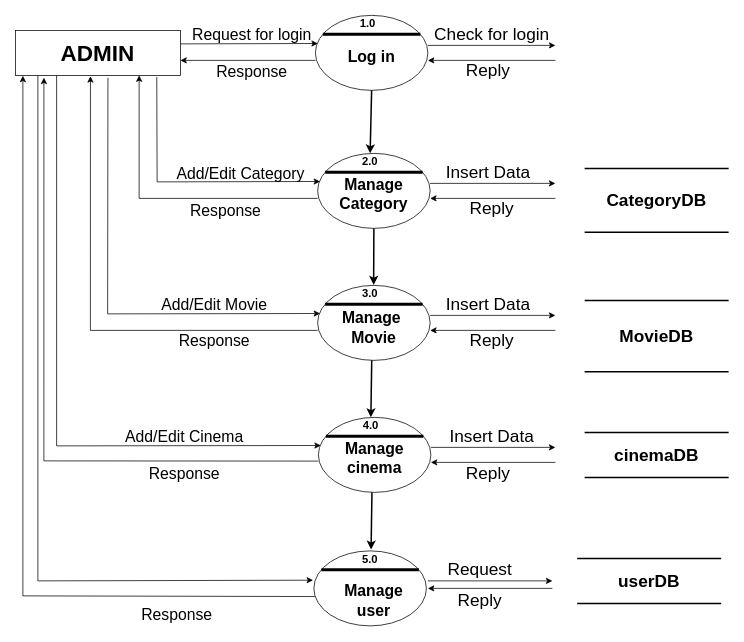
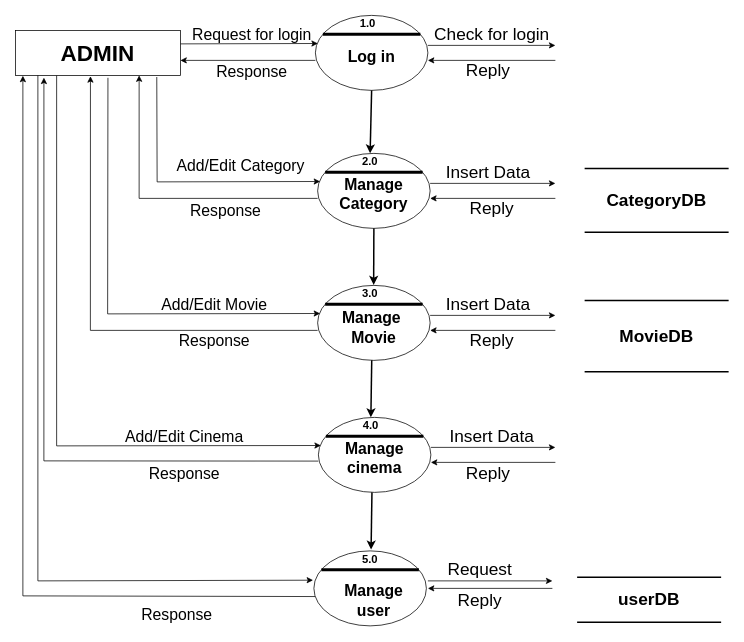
  <mxCell id="0" />
  <mxCell id="1" parent="0" />
  <mxCell id="2" value="" style="ellipse;whiteSpace=wrap;html=1;" parent="1" vertex="1"><mxGeometry x="420" y="20" width="150" height="100" as="geometry" /></mxCell>
  <mxCell id="3" value="Log in" style="text;html=1;strokeColor=none;fillColor=none;align=center;verticalAlign=middle;whiteSpace=wrap;rounded=0;fontSize=21;fontStyle=1" parent="1" vertex="1"><mxGeometry x="430" y="40" width="130" height="67.5" as="geometry" /></mxCell>
  <mxCell id="4" value="" style="line;strokeWidth=4;html=1;perimeter=backbonePerimeter;points=[];outlineConnect=0;fontSize=21;" parent="1" vertex="1"><mxGeometry x="430" y="40" width="130" height="10" as="geometry" /></mxCell>
  <mxCell id="5" value="1.0" style="text;html=1;strokeColor=none;fillColor=none;align=center;verticalAlign=middle;whiteSpace=wrap;rounded=0;fontSize=15;fontStyle=1" parent="1" vertex="1"><mxGeometry x="465" y="20" width="50" height="20" as="geometry" /></mxCell>
  <mxCell id="6" value="" style="endArrow=classic;html=1;rounded=0;fontSize=15;entryX=0.022;entryY=0.375;entryDx=0;entryDy=0;entryPerimeter=0;" parent="1" target="2" edge="1"><mxGeometry width="50" height="50" relative="1" as="geometry"><mxPoint x="240" y="58" as="sourcePoint" /><mxPoint x="410" y="50" as="targetPoint" /></mxGeometry></mxCell>
  <mxCell id="7" value="" style="endArrow=classic;html=1;rounded=0;fontSize=15;" parent="1" edge="1"><mxGeometry width="50" height="50" relative="1" as="geometry"><mxPoint x="740" y="80" as="sourcePoint" /><mxPoint x="570" y="80" as="targetPoint" /></mxGeometry></mxCell>
  <mxCell id="8" value="" style="endArrow=classic;html=1;rounded=0;fontSize=15;" parent="1" edge="1"><mxGeometry width="50" height="50" relative="1" as="geometry"><mxPoint x="570" y="60" as="sourcePoint" /><mxPoint x="740" y="60" as="targetPoint" /></mxGeometry></mxCell>
  <mxCell id="9" value="" style="endArrow=classic;html=1;rounded=0;fontSize=15;" parent="1" edge="1"><mxGeometry width="50" height="50" relative="1" as="geometry"><mxPoint x="420" y="80" as="sourcePoint" /><mxPoint x="240" y="80" as="targetPoint" /></mxGeometry></mxCell>
  <mxCell id="10" value="" style="ellipse;whiteSpace=wrap;html=1;" parent="1" vertex="1"><mxGeometry x="423" y="204" width="150" height="100" as="geometry" /></mxCell>
  <mxCell id="11" value="Manage Category" style="text;html=1;strokeColor=none;fillColor=none;align=center;verticalAlign=middle;whiteSpace=wrap;rounded=0;fontSize=21;fontStyle=1" parent="1" vertex="1"><mxGeometry x="433" y="224" width="130" height="67.5" as="geometry" /></mxCell>
  <mxCell id="12" value="" style="line;strokeWidth=4;html=1;perimeter=backbonePerimeter;points=[];outlineConnect=0;fontSize=21;" parent="1" vertex="1"><mxGeometry x="433" y="224" width="130" height="10" as="geometry" /></mxCell>
  <mxCell id="13" value="2.0" style="text;html=1;strokeColor=none;fillColor=none;align=center;verticalAlign=middle;whiteSpace=wrap;rounded=0;fontSize=15;fontStyle=1" parent="1" vertex="1"><mxGeometry x="468" y="204" width="50" height="20" as="geometry" /></mxCell>
  <mxCell id="14" value="" style="endArrow=classic;html=1;rounded=0;fontSize=15;entryX=0.022;entryY=0.375;entryDx=0;entryDy=0;entryPerimeter=0;exitX=0.857;exitY=1.037;exitDx=0;exitDy=0;exitPerimeter=0;" parent="1" source="34" target="10" edge="1"><mxGeometry width="50" height="50" relative="1" as="geometry"><mxPoint x="240" y="100" as="sourcePoint" /><mxPoint x="413" y="234" as="targetPoint" /><Array as="points"><mxPoint x="209" y="242" /></Array></mxGeometry></mxCell>
  <mxCell id="15" value="" style="endArrow=classic;html=1;rounded=0;fontSize=15;" parent="1" edge="1"><mxGeometry width="50" height="50" relative="1" as="geometry"><mxPoint x="740" y="264" as="sourcePoint" /><mxPoint x="573" y="264" as="targetPoint" /></mxGeometry></mxCell>
  <mxCell id="16" value="" style="endArrow=classic;html=1;rounded=0;fontSize=15;" parent="1" edge="1"><mxGeometry width="50" height="50" relative="1" as="geometry"><mxPoint x="573" y="244" as="sourcePoint" /><mxPoint x="740" y="244" as="targetPoint" /></mxGeometry></mxCell>
  <mxCell id="17" value="" style="endArrow=classic;html=1;rounded=0;fontSize=15;entryX=0.75;entryY=1;entryDx=0;entryDy=0;" parent="1" target="34" edge="1"><mxGeometry width="50" height="50" relative="1" as="geometry"><mxPoint x="423" y="264" as="sourcePoint" /><mxPoint x="333" y="264" as="targetPoint" /><Array as="points"><mxPoint x="185" y="264" /></Array></mxGeometry></mxCell>
  <mxCell id="18" value="" style="ellipse;whiteSpace=wrap;html=1;" parent="1" vertex="1"><mxGeometry x="423" y="380" width="150" height="100" as="geometry" /></mxCell>
  <mxCell id="19" value="Manage&amp;nbsp;&lt;br&gt;Movie" style="text;html=1;strokeColor=none;fillColor=none;align=center;verticalAlign=middle;whiteSpace=wrap;rounded=0;fontSize=21;fontStyle=1" parent="1" vertex="1"><mxGeometry x="443" y="403.5" width="110" height="64" as="geometry" /></mxCell>
  <mxCell id="20" value="" style="line;strokeWidth=4;html=1;perimeter=backbonePerimeter;points=[];outlineConnect=0;fontSize=21;" parent="1" vertex="1"><mxGeometry x="433" y="400" width="130" height="10" as="geometry" /></mxCell>
  <mxCell id="21" value="3.0" style="text;html=1;strokeColor=none;fillColor=none;align=center;verticalAlign=middle;whiteSpace=wrap;rounded=0;fontSize=15;fontStyle=1" parent="1" vertex="1"><mxGeometry x="468" y="380" width="50" height="20" as="geometry" /></mxCell>
  <mxCell id="22" value="" style="endArrow=classic;html=1;rounded=0;fontSize=15;entryX=0.022;entryY=0.375;entryDx=0;entryDy=0;entryPerimeter=0;exitX=0.561;exitY=1.054;exitDx=0;exitDy=0;exitPerimeter=0;" parent="1" source="34" target="18" edge="1"><mxGeometry width="50" height="50" relative="1" as="geometry"><mxPoint x="333" y="418" as="sourcePoint" /><mxPoint x="413" y="410" as="targetPoint" /><Array as="points"><mxPoint x="143" y="418" /></Array></mxGeometry></mxCell>
  <mxCell id="23" value="" style="endArrow=classic;html=1;rounded=0;fontSize=15;" parent="1" edge="1"><mxGeometry width="50" height="50" relative="1" as="geometry"><mxPoint x="740" y="440" as="sourcePoint" /><mxPoint x="573" y="440" as="targetPoint" /></mxGeometry></mxCell>
  <mxCell id="24" value="" style="endArrow=classic;html=1;rounded=0;fontSize=15;" parent="1" edge="1"><mxGeometry width="50" height="50" relative="1" as="geometry"><mxPoint x="573" y="420" as="sourcePoint" /><mxPoint x="740" y="420" as="targetPoint" /></mxGeometry></mxCell>
  <mxCell id="25" value="" style="endArrow=classic;html=1;rounded=0;fontSize=15;entryX=0.455;entryY=1.019;entryDx=0;entryDy=0;entryPerimeter=0;" parent="1" target="34" edge="1"><mxGeometry width="50" height="50" relative="1" as="geometry"><mxPoint x="423" y="440" as="sourcePoint" /><mxPoint x="333" y="440" as="targetPoint" /><Array as="points"><mxPoint x="120" y="440" /></Array></mxGeometry></mxCell>
  <mxCell id="26" value="" style="ellipse;whiteSpace=wrap;html=1;" parent="1" vertex="1"><mxGeometry x="424" y="556" width="150" height="100" as="geometry" /></mxCell>
  <mxCell id="27" value="Manage cinema" style="text;html=1;strokeColor=none;fillColor=none;align=center;verticalAlign=middle;whiteSpace=wrap;rounded=0;fontSize=21;fontStyle=1" parent="1" vertex="1"><mxGeometry x="434" y="576" width="130" height="67.5" as="geometry" /></mxCell>
  <mxCell id="28" value="" style="line;strokeWidth=4;html=1;perimeter=backbonePerimeter;points=[];outlineConnect=0;fontSize=21;" parent="1" vertex="1"><mxGeometry x="434" y="576" width="130" height="10" as="geometry" /></mxCell>
  <mxCell id="29" value="4.0" style="text;html=1;strokeColor=none;fillColor=none;align=center;verticalAlign=middle;whiteSpace=wrap;rounded=0;fontSize=15;fontStyle=1" parent="1" vertex="1"><mxGeometry x="469" y="556" width="50" height="20" as="geometry" /></mxCell>
  <mxCell id="30" value="" style="endArrow=classic;html=1;rounded=0;fontSize=15;entryX=0.022;entryY=0.375;entryDx=0;entryDy=0;entryPerimeter=0;exitX=0.25;exitY=1;exitDx=0;exitDy=0;" parent="1" source="34" target="26" edge="1"><mxGeometry width="50" height="50" relative="1" as="geometry"><mxPoint x="334" y="594" as="sourcePoint" /><mxPoint x="414" y="586" as="targetPoint" /><Array as="points"><mxPoint x="75" y="594" /></Array></mxGeometry></mxCell>
  <mxCell id="31" value="" style="endArrow=classic;html=1;rounded=0;fontSize=15;" parent="1" edge="1"><mxGeometry width="50" height="50" relative="1" as="geometry"><mxPoint x="740" y="616" as="sourcePoint" /><mxPoint x="574" y="616" as="targetPoint" /></mxGeometry></mxCell>
  <mxCell id="32" value="" style="endArrow=classic;html=1;rounded=0;fontSize=15;" parent="1" edge="1"><mxGeometry width="50" height="50" relative="1" as="geometry"><mxPoint x="574" y="596" as="sourcePoint" /><mxPoint x="740" y="596" as="targetPoint" /></mxGeometry></mxCell>
  <mxCell id="33" value="" style="endArrow=classic;html=1;rounded=0;fontSize=15;entryX=0.173;entryY=1.05;entryDx=0;entryDy=0;entryPerimeter=0;exitX=-0.001;exitY=0.583;exitDx=0;exitDy=0;exitPerimeter=0;" parent="1" target="34" edge="1" source="26"><mxGeometry width="50" height="50" relative="1" as="geometry"><mxPoint x="424" y="616" as="sourcePoint" /><mxPoint x="30" y="104" as="targetPoint" /><Array as="points"><mxPoint x="58" y="614" /></Array></mxGeometry></mxCell>
  <mxCell id="34" value="" style="rounded=0;whiteSpace=wrap;html=1;fontSize=12;" parent="1" vertex="1"><mxGeometry x="20" y="40" width="220" height="60" as="geometry" /></mxCell>
  <mxCell id="35" value="ADMIN" style="text;html=1;strokeColor=none;fillColor=none;align=center;verticalAlign=middle;whiteSpace=wrap;rounded=0;fontSize=30;fontStyle=1" parent="1" vertex="1"><mxGeometry x="30" y="50" width="200" height="40" as="geometry" /></mxCell>
  <mxCell id="36" value="CategoryDB" style="shape=partialRectangle;whiteSpace=wrap;html=1;left=0;right=0;fillColor=none;fontSize=23;fontStyle=1;verticalAlign=middle;horizontal=1;spacing=2;labelBorderColor=none;strokeWidth=2;" parent="1" vertex="1"><mxGeometry x="780" y="224" width="190" height="85" as="geometry" /></mxCell>
  <mxCell id="37" value="MovieDB" style="shape=partialRectangle;whiteSpace=wrap;html=1;left=0;right=0;fillColor=none;fontSize=23;fontStyle=1;verticalAlign=middle;horizontal=1;spacing=2;labelBorderColor=none;strokeWidth=2;" parent="1" vertex="1"><mxGeometry x="780" y="400" width="190" height="95" as="geometry" /></mxCell>
- <mxCell id="38" value="cinemaDB" style="shape=partialRectangle;whiteSpace=wrap;html=1;left=0;right=0;fillColor=none;fontSize=23;fontStyle=1;verticalAlign=middle;horizontal=1;spacing=2;labelBorderColor=none;strokeWidth=2;" parent="1" vertex="1"><mxGeometry x="780" y="576" width="190" height="60" as="geometry" /></mxCell>
  <mxCell id="39" value="Check for login" style="text;html=1;align=center;verticalAlign=middle;resizable=0;points=[];autosize=1;strokeColor=none;fillColor=none;fontSize=23;" parent="1" vertex="1"><mxGeometry x="570" y="30" width="170" height="30" as="geometry" /></mxCell>
  <mxCell id="40" value="Reply" style="text;html=1;align=center;verticalAlign=middle;resizable=0;points=[];autosize=1;strokeColor=none;fillColor=none;fontSize=23;" parent="1" vertex="1"><mxGeometry x="615" y="77.5" width="70" height="30" as="geometry" /></mxCell>
  <mxCell id="41" value="Insert Data" style="text;html=1;align=center;verticalAlign=middle;resizable=0;points=[];autosize=1;strokeColor=none;fillColor=none;fontSize=23;" parent="1" vertex="1"><mxGeometry x="585" y="214" width="130" height="30" as="geometry" /></mxCell>
  <mxCell id="42" value="Reply" style="text;html=1;align=center;verticalAlign=middle;resizable=0;points=[];autosize=1;strokeColor=none;fillColor=none;fontSize=23;" parent="1" vertex="1"><mxGeometry x="620" y="261.5" width="70" height="30" as="geometry" /></mxCell>
  <mxCell id="43" value="Insert Data" style="text;html=1;align=center;verticalAlign=middle;resizable=0;points=[];autosize=1;strokeColor=none;fillColor=none;fontSize=23;" parent="1" vertex="1"><mxGeometry x="585" y="390" width="130" height="30" as="geometry" /></mxCell>
  <mxCell id="44" value="Reply" style="text;html=1;align=center;verticalAlign=middle;resizable=0;points=[];autosize=1;strokeColor=none;fillColor=none;fontSize=23;" parent="1" vertex="1"><mxGeometry x="620" y="437.5" width="70" height="30" as="geometry" /></mxCell>
  <mxCell id="45" value="Insert Data" style="text;html=1;align=center;verticalAlign=middle;resizable=0;points=[];autosize=1;strokeColor=none;fillColor=none;fontSize=23;" parent="1" vertex="1"><mxGeometry x="590" y="566" width="130" height="30" as="geometry" /></mxCell>
  <mxCell id="46" value="Reply" style="text;html=1;align=center;verticalAlign=middle;resizable=0;points=[];autosize=1;strokeColor=none;fillColor=none;fontSize=23;" parent="1" vertex="1"><mxGeometry x="615" y="615" width="70" height="30" as="geometry" /></mxCell>
  <mxCell id="47" value="Request for login" style="text;html=1;align=center;verticalAlign=middle;resizable=0;points=[];autosize=1;strokeColor=none;fillColor=none;fontSize=21;" parent="1" vertex="1"><mxGeometry x="250" y="30" width="170" height="30" as="geometry" /></mxCell>
  <mxCell id="48" value="Response" style="text;html=1;align=center;verticalAlign=middle;resizable=0;points=[];autosize=1;strokeColor=none;fillColor=none;fontSize=21;" parent="1" vertex="1"><mxGeometry x="280" y="80" width="110" height="30" as="geometry" /></mxCell>
- <mxCell id="49" value="Add/Edit Category" style="text;html=1;align=center;verticalAlign=middle;resizable=0;points=[];autosize=1;strokeColor=none;fillColor=none;fontSize=21;" parent="1" vertex="1"><mxGeometry x="225" y="215" width="190" height="30" as="geometry" /></mxCell>
+ <mxCell id="49" value="Add/Edit Category" style="text;html=1;align=center;verticalAlign=middle;resizable=0;points=[];autosize=1;strokeColor=none;fillColor=none;fontSize=21;" parent="1" vertex="1"><mxGeometry x="225" y="205" width="190" height="30" as="geometry" /></mxCell>
  <mxCell id="50" value="Response" style="text;html=1;align=center;verticalAlign=middle;resizable=0;points=[];autosize=1;strokeColor=none;fillColor=none;fontSize=21;" parent="1" vertex="1"><mxGeometry x="245" y="265" width="110" height="30" as="geometry" /></mxCell>
  <mxCell id="51" value="Add/Edit Movie" style="text;html=1;align=center;verticalAlign=middle;resizable=0;points=[];autosize=1;strokeColor=none;fillColor=none;fontSize=21;" parent="1" vertex="1"><mxGeometry x="205" y="390" width="160" height="30" as="geometry" /></mxCell>
  <mxCell id="52" value="Response" style="text;html=1;align=center;verticalAlign=middle;resizable=0;points=[];autosize=1;strokeColor=none;fillColor=none;fontSize=21;" parent="1" vertex="1"><mxGeometry x="230" y="437.5" width="110" height="30" as="geometry" /></mxCell>
  <mxCell id="53" value="Add/Edit Cinema" style="text;html=1;align=center;verticalAlign=middle;resizable=0;points=[];autosize=1;strokeColor=none;fillColor=none;fontSize=21;" parent="1" vertex="1"><mxGeometry x="160" y="566" width="170" height="30" as="geometry" /></mxCell>
  <mxCell id="54" value="Response" style="text;html=1;align=center;verticalAlign=middle;resizable=0;points=[];autosize=1;strokeColor=none;fillColor=none;fontSize=21;" parent="1" vertex="1"><mxGeometry x="190" y="615" width="110" height="30" as="geometry" /></mxCell>
  <mxCell id="55" value="" style="endArrow=classic;html=1;rounded=0;strokeWidth=2;entryX=0.5;entryY=0;entryDx=0;entryDy=0;exitX=0.5;exitY=1;exitDx=0;exitDy=0;" parent="1" source="2" target="13" edge="1"><mxGeometry width="50" height="50" relative="1" as="geometry"><mxPoint x="493" y="124" as="sourcePoint" /><mxPoint x="780" y="384" as="targetPoint" /></mxGeometry></mxCell>
  <mxCell id="56" value="" style="endArrow=classic;html=1;rounded=0;strokeWidth=2;exitX=0.5;exitY=1;exitDx=0;exitDy=0;entryX=0.594;entryY=-0.033;entryDx=0;entryDy=0;entryPerimeter=0;" parent="1" source="10" target="21" edge="1"><mxGeometry width="50" height="50" relative="1" as="geometry"><mxPoint x="630" y="384" as="sourcePoint" /><mxPoint x="498" y="374" as="targetPoint" /></mxGeometry></mxCell>
  <mxCell id="57" value="" style="endArrow=classic;html=1;rounded=0;strokeWidth=2;exitX=0.481;exitY=0.997;exitDx=0;exitDy=0;exitPerimeter=0;entryX=0.5;entryY=0;entryDx=0;entryDy=0;" parent="1" source="18" target="29" edge="1"><mxGeometry width="50" height="50" relative="1" as="geometry"><mxPoint x="560" y="514" as="sourcePoint" /><mxPoint x="495" y="554" as="targetPoint" /></mxGeometry></mxCell>
  <mxCell id="58" value="" style="endArrow=classic;html=1;rounded=0;fontSize=15;exitX=0.016;exitY=0.609;exitDx=0;exitDy=0;exitPerimeter=0;" edge="1" parent="1" source="59"><mxGeometry width="50" height="50" relative="1" as="geometry"><mxPoint x="390" y="770.5" as="sourcePoint" /><mxPoint x="30" y="100.5" as="targetPoint" /><Array as="points"><mxPoint x="30" y="794" /></Array></mxGeometry></mxCell>
  <mxCell id="59" value="" style="ellipse;whiteSpace=wrap;html=1;" vertex="1" parent="1"><mxGeometry x="418" y="734" width="150" height="100" as="geometry" /></mxCell>
  <mxCell id="60" value="" style="endArrow=classic;html=1;rounded=0;strokeWidth=2;exitX=0.481;exitY=0.997;exitDx=0;exitDy=0;exitPerimeter=0;entryX=0.5;entryY=0;entryDx=0;entryDy=0;" edge="1" parent="1"><mxGeometry width="50" height="50" relative="1" as="geometry"><mxPoint x="495.44" y="656" as="sourcePoint" /><mxPoint x="494.29" y="732.3" as="targetPoint" /></mxGeometry></mxCell>
  <mxCell id="61" value="5.0" style="text;html=1;strokeColor=none;fillColor=none;align=center;verticalAlign=middle;whiteSpace=wrap;rounded=0;fontSize=15;fontStyle=1" vertex="1" parent="1"><mxGeometry x="468" y="734" width="50" height="20" as="geometry" /></mxCell>
  <mxCell id="62" value="Manage user" style="text;html=1;strokeColor=none;fillColor=none;align=center;verticalAlign=middle;whiteSpace=wrap;rounded=0;fontSize=21;fontStyle=1" vertex="1" parent="1"><mxGeometry x="433" y="766.5" width="130" height="67.5" as="geometry" /></mxCell>
  <mxCell id="63" value="" style="line;strokeWidth=4;html=1;perimeter=backbonePerimeter;points=[];outlineConnect=0;fontSize=21;" vertex="1" parent="1"><mxGeometry x="428" y="754" width="130" height="10" as="geometry" /></mxCell>
  <mxCell id="64" value="" style="endArrow=classic;html=1;rounded=0;fontSize=15;exitX=0.25;exitY=1;exitDx=0;exitDy=0;entryX=-0.007;entryY=0.391;entryDx=0;entryDy=0;entryPerimeter=0;" edge="1" parent="1" target="59"><mxGeometry width="50" height="50" relative="1" as="geometry"><mxPoint x="50" y="100" as="sourcePoint" /><mxPoint x="410" y="774" as="targetPoint" /><Array as="points"><mxPoint x="50" y="774" /></Array></mxGeometry></mxCell>
  <mxCell id="65" value="Response" style="text;html=1;align=center;verticalAlign=middle;resizable=0;points=[];autosize=1;strokeColor=none;fillColor=none;fontSize=21;" vertex="1" parent="1"><mxGeometry x="180" y="804" width="110" height="30" as="geometry" /></mxCell>
  <mxCell id="66" value="Request" style="text;html=1;align=center;verticalAlign=middle;resizable=0;points=[];autosize=1;strokeColor=none;fillColor=none;fontSize=23;" vertex="1" parent="1"><mxGeometry x="589" y="744" width="100" height="30" as="geometry" /></mxCell>
  <mxCell id="67" value="" style="endArrow=classic;html=1;rounded=0;fontSize=15;" edge="1" parent="1"><mxGeometry width="50" height="50" relative="1" as="geometry"><mxPoint x="570" y="774" as="sourcePoint" /><mxPoint x="736" y="774" as="targetPoint" /></mxGeometry></mxCell>
  <mxCell id="68" value="" style="endArrow=classic;html=1;rounded=0;fontSize=15;" edge="1" parent="1"><mxGeometry width="50" height="50" relative="1" as="geometry"><mxPoint x="736" y="784" as="sourcePoint" /><mxPoint x="570" y="784" as="targetPoint" /></mxGeometry></mxCell>
  <mxCell id="69" value="Reply" style="text;html=1;align=center;verticalAlign=middle;resizable=0;points=[];autosize=1;strokeColor=none;fillColor=none;fontSize=23;" vertex="1" parent="1"><mxGeometry x="604" y="785.25" width="70" height="30" as="geometry" /></mxCell>
- <mxCell id="70" value="userDB" style="shape=partialRectangle;whiteSpace=wrap;html=1;left=0;right=0;fillColor=none;fontSize=23;fontStyle=1;verticalAlign=middle;horizontal=1;spacing=2;labelBorderColor=none;strokeWidth=2;" vertex="1" parent="1"><mxGeometry x="770" y="744" width="190" height="60" as="geometry" /></mxCell>
+ <mxCell id="70" value="userDB" style="shape=partialRectangle;whiteSpace=wrap;html=1;left=0;right=0;fillColor=none;fontSize=23;fontStyle=1;verticalAlign=middle;horizontal=1;spacing=2;labelBorderColor=none;strokeWidth=2;" vertex="1" parent="1"><mxGeometry x="770" y="769" width="190" height="60" as="geometry" /></mxCell>
